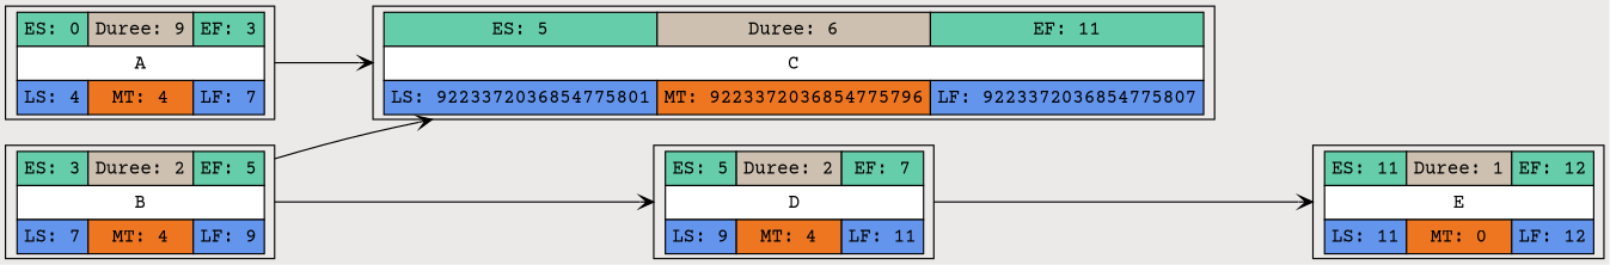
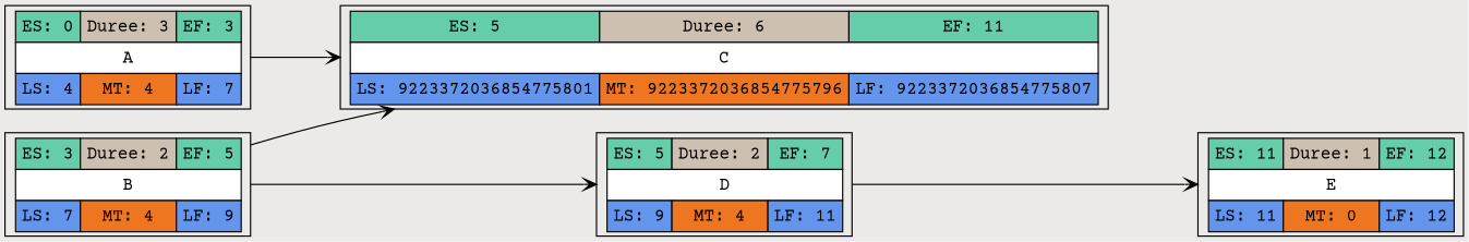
  digraph {
    bgcolor="#ECE9E9"
    fontname="Courier Prime"
    rankdir=LR
    ranksep=1
    node [fontname="Courier Prime" shape=record]
    edge [arrowhead=vee fontname="Courier Prime"]
-   n1 [label=<<TABLE BORDER='0' CELLBORDER='1' CELLSPACING='0' CELLPADDING='4'>         <TR><TD BGCOLOR= 'aquamarine3'>ES: 0</TD><TD BGCOLOR= 'antiquewhite3'>Duree: 9</TD><TD BGCOLOR= 'aquamarine3'>EF: 3</TD></TR>         <TR><TD BGCOLOR= 'white' COLSPAN='3'>A</TD></TR>         <TR><TD BGCOLOR= 'cornflowerblue'>LS: 4</TD><TD BGCOLOR= 'chocolate2'>MT: 4</TD><TD BGCOLOR= 'cornflowerblue'>LF: 7</TD></TR>                  </TABLE>>]
+   n1 [label=<<TABLE BORDER='0' CELLBORDER='1' CELLSPACING='0' CELLPADDING='4'>         <TR><TD BGCOLOR= 'aquamarine3'>ES: 0</TD><TD BGCOLOR= 'antiquewhite3'>Duree: 3</TD><TD BGCOLOR= 'aquamarine3'>EF: 3</TD></TR>         <TR><TD BGCOLOR= 'white' COLSPAN='3'>A</TD></TR>         <TR><TD BGCOLOR= 'cornflowerblue'>LS: 4</TD><TD BGCOLOR= 'chocolate2'>MT: 4</TD><TD BGCOLOR= 'cornflowerblue'>LF: 7</TD></TR>                  </TABLE>>]
    n2 [label=<<TABLE BORDER='0' CELLBORDER='1' CELLSPACING='0' CELLPADDING='4'>         <TR><TD BGCOLOR= 'aquamarine3'>ES: 5</TD><TD BGCOLOR= 'antiquewhite3'>Duree: 6</TD><TD BGCOLOR= 'aquamarine3'>EF: 11</TD></TR>         <TR><TD BGCOLOR= 'white' COLSPAN='3'>C</TD></TR>         <TR><TD BGCOLOR= 'cornflowerblue'>LS: 9223372036854775801</TD><TD BGCOLOR= 'chocolate2'>MT: 9223372036854775796</TD><TD BGCOLOR= 'cornflowerblue'>LF: 9223372036854775807</TD></TR>                  </TABLE>>]
    n3 [label=<<TABLE BORDER='0' CELLBORDER='1' CELLSPACING='0' CELLPADDING='4'>         <TR><TD BGCOLOR= 'aquamarine3'>ES: 3</TD><TD BGCOLOR= 'antiquewhite3'>Duree: 2</TD><TD BGCOLOR= 'aquamarine3'>EF: 5</TD></TR>         <TR><TD BGCOLOR= 'white' COLSPAN='3'>B</TD></TR>         <TR><TD BGCOLOR= 'cornflowerblue'>LS: 7</TD><TD BGCOLOR= 'chocolate2'>MT: 4</TD><TD BGCOLOR= 'cornflowerblue'>LF: 9</TD></TR>                  </TABLE>>]
    n4 [label=<<TABLE BORDER='0' CELLBORDER='1' CELLSPACING='0' CELLPADDING='4'>         <TR><TD BGCOLOR= 'aquamarine3'>ES: 5</TD><TD BGCOLOR= 'antiquewhite3'>Duree: 2</TD><TD BGCOLOR= 'aquamarine3'>EF: 7</TD></TR>         <TR><TD BGCOLOR= 'white' COLSPAN='3'>D</TD></TR>         <TR><TD BGCOLOR= 'cornflowerblue'>LS: 9</TD><TD BGCOLOR= 'chocolate2'>MT: 4</TD><TD BGCOLOR= 'cornflowerblue'>LF: 11</TD></TR>                  </TABLE>>]
    n5 [label=<<TABLE BORDER='0' CELLBORDER='1' CELLSPACING='0' CELLPADDING='4'>         <TR><TD BGCOLOR= 'aquamarine3'>ES: 11</TD><TD BGCOLOR= 'antiquewhite3'>Duree: 1</TD><TD BGCOLOR= 'aquamarine3'>EF: 12</TD></TR>         <TR><TD BGCOLOR= 'white' COLSPAN='3'>E</TD></TR>         <TR><TD BGCOLOR= 'cornflowerblue'>LS: 11</TD><TD BGCOLOR= 'chocolate2'>MT: 0</TD><TD BGCOLOR= 'cornflowerblue'>LF: 12</TD></TR>                  </TABLE>>]
    n1 -> n2
    n3 -> n2
    n3 -> n4
    n4 -> n5
  }
